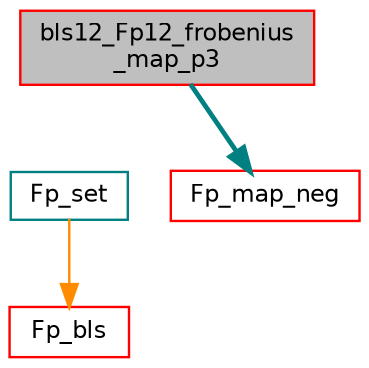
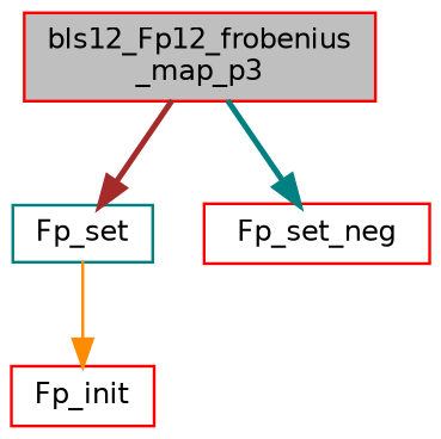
  digraph {
    rankdir=TB
    node [color=red fillcolor=white fontname=Helvetica fontsize=10 shape=record style=filled]
    edge [fontname=Helvetica fontsize=10 labelfontname=Helvetica labelfontsize=10 style=bold]
    n1 [fillcolor=grey75 fontcolor=black height=0.2 label="bls12_Fp12_frobenius\l_map_p3" width=0.4]
    n2 [color=teal height=0.2 label=Fp_set width=0.4]
-   n3 [height=0.2 label=Fp_map_neg width=0.4]
-   n4 [height=0.2 label=Fp_bls width=0.4]
+   n3 [height=0.2 label=Fp_set_neg width=0.4]
+   n4 [height=0.2 label=Fp_init width=0.4]
+   n1 -> n2 [color=brown]
    n1 -> n3 [color=teal]
    n2 -> n4 [color=darkorange style=solid]
  }
